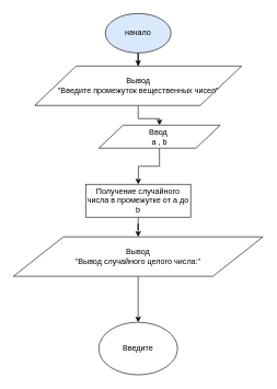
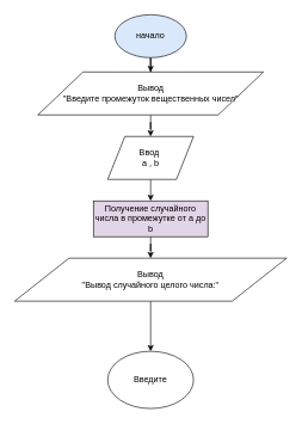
  <mxCell id="0" />
  <mxCell id="1" parent="0" />
  <mxCell id="2" style="edgeStyle=orthogonalEdgeStyle;rounded=0;orthogonalLoop=1;jettySize=auto;html=1;" edge="1" parent="1" source="3" target="6"><mxGeometry relative="1" as="geometry" /></mxCell>
  <mxCell id="3" value="начало" style="ellipse;whiteSpace=wrap;html=1;fillColor=#dae8fc;" vertex="1" parent="1"><mxGeometry x="160" y="20" width="100" height="60" as="geometry" /></mxCell>
  <mxCell id="4" value="Введите" style="ellipse;whiteSpace=wrap;html=1;" vertex="1" parent="1"><mxGeometry x="150" y="490" width="120" height="80" as="geometry" /></mxCell>
  <mxCell id="5" style="edgeStyle=orthogonalEdgeStyle;rounded=0;orthogonalLoop=1;jettySize=auto;html=1;entryX=0.5;entryY=0;entryDx=0;entryDy=0;" edge="1" parent="1" source="6" target="8"><mxGeometry relative="1" as="geometry" /></mxCell>
  <mxCell id="6" value="Вывод&lt;br&gt;&quot;Введите промежуток вещественных чисел&quot;" style="shape=parallelogram;perimeter=parallelogramPerimeter;whiteSpace=wrap;html=1;" vertex="1" parent="1"><mxGeometry x="52.5" y="100" width="315" height="60" as="geometry" /></mxCell>
  <mxCell id="7" style="edgeStyle=orthogonalEdgeStyle;rounded=0;orthogonalLoop=1;jettySize=auto;html=1;" edge="1" parent="1" source="8"><mxGeometry relative="1" as="geometry"><mxPoint x="210" y="280" as="targetPoint" /></mxGeometry></mxCell>
- <mxCell id="8" value="Ввод&amp;nbsp;&lt;br&gt;a , b" style="shape=parallelogram;perimeter=parallelogramPerimeter;whiteSpace=wrap;html=1;" vertex="1" parent="1"><mxGeometry x="150" y="190" width="185" height="35" as="geometry" /></mxCell>
+ <mxCell id="8" value="Ввод&amp;nbsp;&lt;br&gt;a , b" style="shape=parallelogram;perimeter=parallelogramPerimeter;whiteSpace=wrap;html=1;" vertex="1" parent="1"><mxGeometry x="150" y="190" width="120" height="60" as="geometry" /></mxCell>
  <mxCell id="9" style="edgeStyle=orthogonalEdgeStyle;rounded=0;orthogonalLoop=1;jettySize=auto;html=1;" edge="1" parent="1" source="10" target="4"><mxGeometry relative="1" as="geometry" /></mxCell>
  <mxCell id="10" value="Вывод&lt;br&gt;&quot;Вывод случайного целого числа:&quot;" style="shape=parallelogram;perimeter=parallelogramPerimeter;whiteSpace=wrap;html=1;" vertex="1" parent="1"><mxGeometry x="20" y="360" width="380" height="60" as="geometry" /></mxCell>
  <mxCell id="11" style="edgeStyle=orthogonalEdgeStyle;rounded=0;orthogonalLoop=1;jettySize=auto;html=1;" edge="1" parent="1" source="12" target="10"><mxGeometry relative="1" as="geometry" /></mxCell>
- <mxCell id="12" value="Получение случайного числа в промежутке от а до b" style="rounded=0;whiteSpace=wrap;html=1;" vertex="1" parent="1"><mxGeometry x="130" y="280" width="160" height="50" as="geometry" /></mxCell>
+ <mxCell id="12" value="Получение случайного числа в промежутке от а до b" style="rounded=0;whiteSpace=wrap;html=1;fillColor=#e1d5e7;" vertex="1" parent="1"><mxGeometry x="130" y="280" width="160" height="50" as="geometry" /></mxCell>
